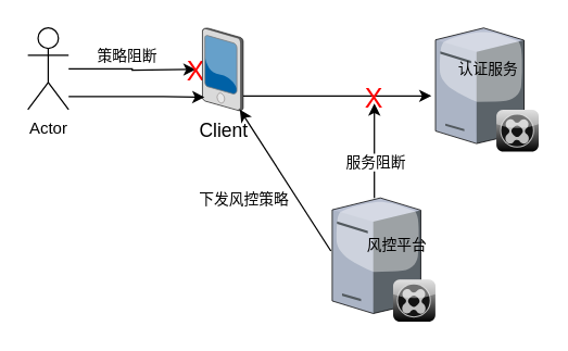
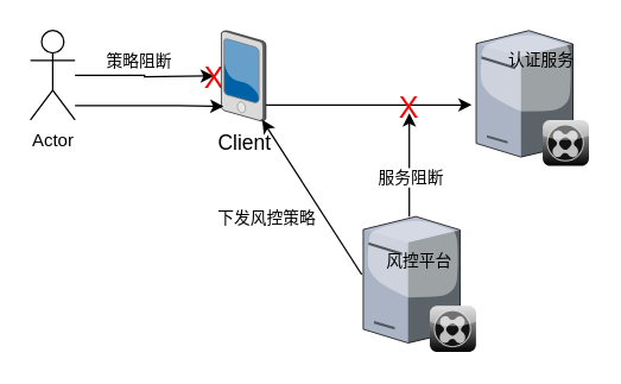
  <mxCell id="0" style=";html=1;" />
  <mxCell id="1" style=";html=1;" parent="0" />
  <mxCell id="2" value="" style="verticalLabelPosition=bottom;aspect=fixed;html=1;verticalAlign=top;strokeColor=none;shape=mxgraph.citrix.xenclient_synchronizer;fillColor=#CCCCCC;gradientColor=#000000;gradientDirection=south;fontSize=14;" parent="1" vertex="1"><mxGeometry x="244" y="145" width="76" height="91" as="geometry" /></mxCell>
  <mxCell id="3" style="edgeStyle=orthogonalEdgeStyle;rounded=0;orthogonalLoop=1;jettySize=auto;html=1;" edge="1" parent="1" source="5"><mxGeometry relative="1" as="geometry"><mxPoint x="143.5" y="50.5" as="targetPoint" /></mxGeometry></mxCell>
  <mxCell id="4" value="策略阻断" style="edgeLabel;html=1;align=center;verticalAlign=middle;resizable=0;points=[];fontSize=11;fontColor=#000000;" vertex="1" connectable="0" parent="3"><mxGeometry x="-0.167" y="4" relative="1" as="geometry"><mxPoint x="3" y="-6" as="offset" /></mxGeometry></mxCell>
  <mxCell id="5" value="Actor" style="shape=umlActor;verticalLabelPosition=bottom;verticalAlign=top;html=1;outlineConnect=0;" vertex="1" parent="1"><mxGeometry x="20" y="20" width="30" height="60" as="geometry" /></mxCell>
  <mxCell id="6" value="X" style="text;html=1;strokeColor=none;fillColor=none;align=center;verticalAlign=middle;whiteSpace=wrap;rounded=0;fontColor=#FF0000;fontSize=20;" vertex="1" parent="1"><mxGeometry x="138.5" y="46" width="10" height="10" as="geometry" /></mxCell>
  <mxCell id="7" style="edgeStyle=orthogonalEdgeStyle;rounded=0;orthogonalLoop=1;jettySize=auto;html=1;entryX=0.5;entryY=1;entryDx=0;entryDy=0;fontSize=11;fontColor=#000000;" edge="1" parent="1" target="17"><mxGeometry relative="1" as="geometry"><mxPoint x="275" y="145" as="sourcePoint" /><Array as="points"><mxPoint x="275" y="145" /><mxPoint x="275" y="145" /></Array></mxGeometry></mxCell>
  <mxCell id="8" value="服务阻断" style="edgeLabel;html=1;align=center;verticalAlign=middle;resizable=0;points=[];fontSize=11;fontColor=#000000;" vertex="1" connectable="0" parent="7"><mxGeometry x="-0.223" relative="1" as="geometry"><mxPoint as="offset" /></mxGeometry></mxCell>
- <mxCell id="9" value="&lt;font style=&quot;font-size: 11px&quot;&gt;风控平台&lt;/font&gt;" style="text;html=1;strokeColor=none;fillColor=none;align=center;verticalAlign=middle;whiteSpace=wrap;rounded=0;fontSize=11;" vertex="1" parent="1"><mxGeometry x="267" y="170" width="50" height="20" as="geometry" /></mxCell>
+ <mxCell id="9" value="&lt;font style=&quot;font-size: 11px&quot;&gt;风控平台&lt;/font&gt;" style="text;html=1;strokeColor=none;fillColor=none;align=center;verticalAlign=middle;whiteSpace=wrap;rounded=0;fontSize=11;" vertex="1" parent="1"><mxGeometry x="257" y="165" width="50" height="20" as="geometry" /></mxCell>
  <mxCell id="10" style="edgeStyle=orthogonalEdgeStyle;rounded=0;orthogonalLoop=1;jettySize=auto;html=1;entryX=-0.039;entryY=0.549;entryDx=0;entryDy=0;entryPerimeter=0;fontSize=11;fontColor=#000000;" edge="1" parent="1" source="11" target="12"><mxGeometry relative="1" as="geometry"><Array as="points"><mxPoint x="210" y="70" /><mxPoint x="210" y="70" /></Array></mxGeometry></mxCell>
  <mxCell id="11" value="Client" style="verticalLabelPosition=bottom;aspect=fixed;html=1;verticalAlign=top;strokeColor=none;shape=mxgraph.citrix.pda;fillColor=#66B2FF;gradientColor=#0066CC;fontSize=14;" vertex="1" parent="1"><mxGeometry x="148.5" y="20" width="30" height="61" as="geometry" /></mxCell>
  <mxCell id="12" value="" style="verticalLabelPosition=bottom;aspect=fixed;html=1;verticalAlign=top;strokeColor=none;shape=mxgraph.citrix.xenclient_synchronizer;fillColor=#CCCCCC;gradientColor=#000000;gradientDirection=south;fontSize=14;" vertex="1" parent="1"><mxGeometry x="320" y="20" width="76" height="91" as="geometry" /></mxCell>
- <mxCell id="13" value="&lt;font style=&quot;font-size: 11px&quot;&gt;认证服务&lt;/font&gt;" style="text;html=1;strokeColor=none;fillColor=none;align=center;verticalAlign=middle;whiteSpace=wrap;rounded=0;fontSize=11;" vertex="1" parent="1"><mxGeometry x="334" y="40" width="50" height="20" as="geometry" /></mxCell>
+ <mxCell id="13" value="&lt;font style=&quot;font-size: 11px&quot;&gt;认证服务&lt;/font&gt;" style="text;html=1;strokeColor=none;fillColor=none;align=center;verticalAlign=middle;whiteSpace=wrap;rounded=0;fontSize=11;" vertex="1" parent="1"><mxGeometry x="339" y="30" width="50" height="20" as="geometry" /></mxCell>
  <mxCell id="14" style="edgeStyle=orthogonalEdgeStyle;rounded=0;orthogonalLoop=1;jettySize=auto;html=1;" edge="1" parent="1"><mxGeometry relative="1" as="geometry"><mxPoint x="50" y="70.5" as="sourcePoint" /><mxPoint x="150" y="71" as="targetPoint" /><Array as="points"><mxPoint x="120" y="71" /></Array></mxGeometry></mxCell>
  <mxCell id="15" value="" style="endArrow=classic;html=1;fontSize=11;fontColor=#000000;exitX=-0.013;exitY=0.429;exitDx=0;exitDy=0;exitPerimeter=0;entryX=0.917;entryY=0.984;entryDx=0;entryDy=0;entryPerimeter=0;" edge="1" parent="1" source="2" target="11"><mxGeometry width="50" height="50" relative="1" as="geometry"><mxPoint x="190" y="195" as="sourcePoint" /><mxPoint x="240" y="145" as="targetPoint" /></mxGeometry></mxCell>
  <mxCell id="16" value="下发风控策略" style="edgeLabel;html=1;align=center;verticalAlign=middle;resizable=0;points=[];fontSize=11;fontColor=#000000;" vertex="1" connectable="0" parent="15"><mxGeometry x="0.041" relative="1" as="geometry"><mxPoint x="-30" y="15" as="offset" /></mxGeometry></mxCell>
  <mxCell id="17" value="X" style="text;html=1;strokeColor=none;fillColor=none;align=center;verticalAlign=middle;whiteSpace=wrap;rounded=0;fontColor=#FF0000;fontSize=20;" vertex="1" parent="1"><mxGeometry x="270" y="65.5" width="10" height="10" as="geometry" /></mxCell>
